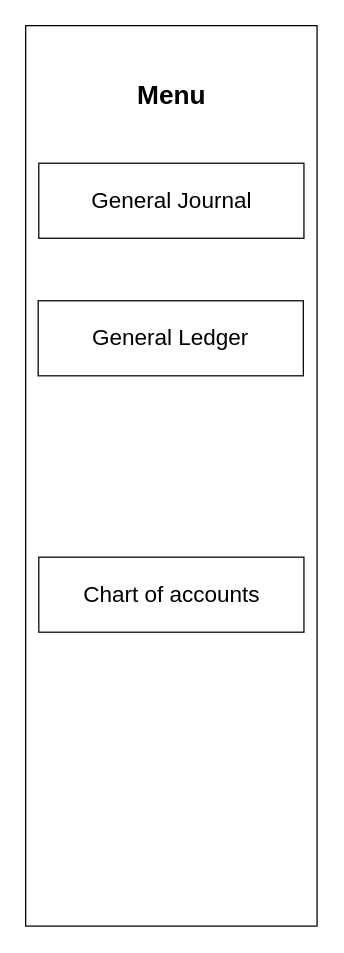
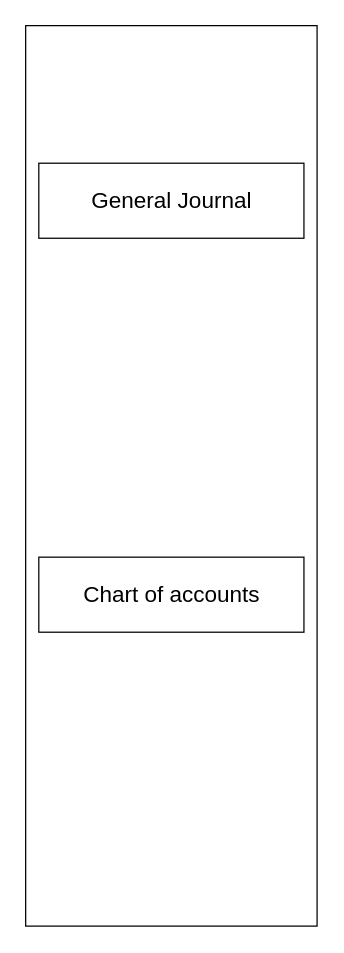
  <mxCell id="0" />
  <mxCell id="1" parent="0" />
  <mxCell id="2" value="" style="rounded=0;whiteSpace=wrap;html=1;" parent="1" vertex="1"><mxGeometry x="20" y="20" width="233" height="720" as="geometry" /></mxCell>
  <mxCell id="3" value="&lt;span style=&quot;font-size: 18px;&quot;&gt;General Journal&lt;/span&gt;" style="rounded=0;whiteSpace=wrap;html=1;" parent="1" vertex="1"><mxGeometry x="30.5" y="130" width="212" height="60" as="geometry" /></mxCell>
- <mxCell id="4" value="Menu" style="text;html=1;align=center;verticalAlign=middle;whiteSpace=wrap;rounded=0;fontSize=21;fontStyle=1" parent="1" vertex="1"><mxGeometry x="104.75" y="60" width="63.5" height="30" as="geometry" /></mxCell>
  <mxCell id="5" value="&lt;span style=&quot;font-size: 18px;&quot;&gt;Chart of accounts&lt;/span&gt;" style="rounded=0;whiteSpace=wrap;html=1;" parent="1" vertex="1"><mxGeometry x="30.5" y="445" width="212" height="60" as="geometry" /></mxCell>
- <mxCell id="6" value="&lt;span style=&quot;font-size: 18px;&quot;&gt;General Ledger&lt;/span&gt;" style="rounded=0;whiteSpace=wrap;html=1;" parent="1" vertex="1"><mxGeometry x="30" y="240" width="212" height="60" as="geometry" /></mxCell>
